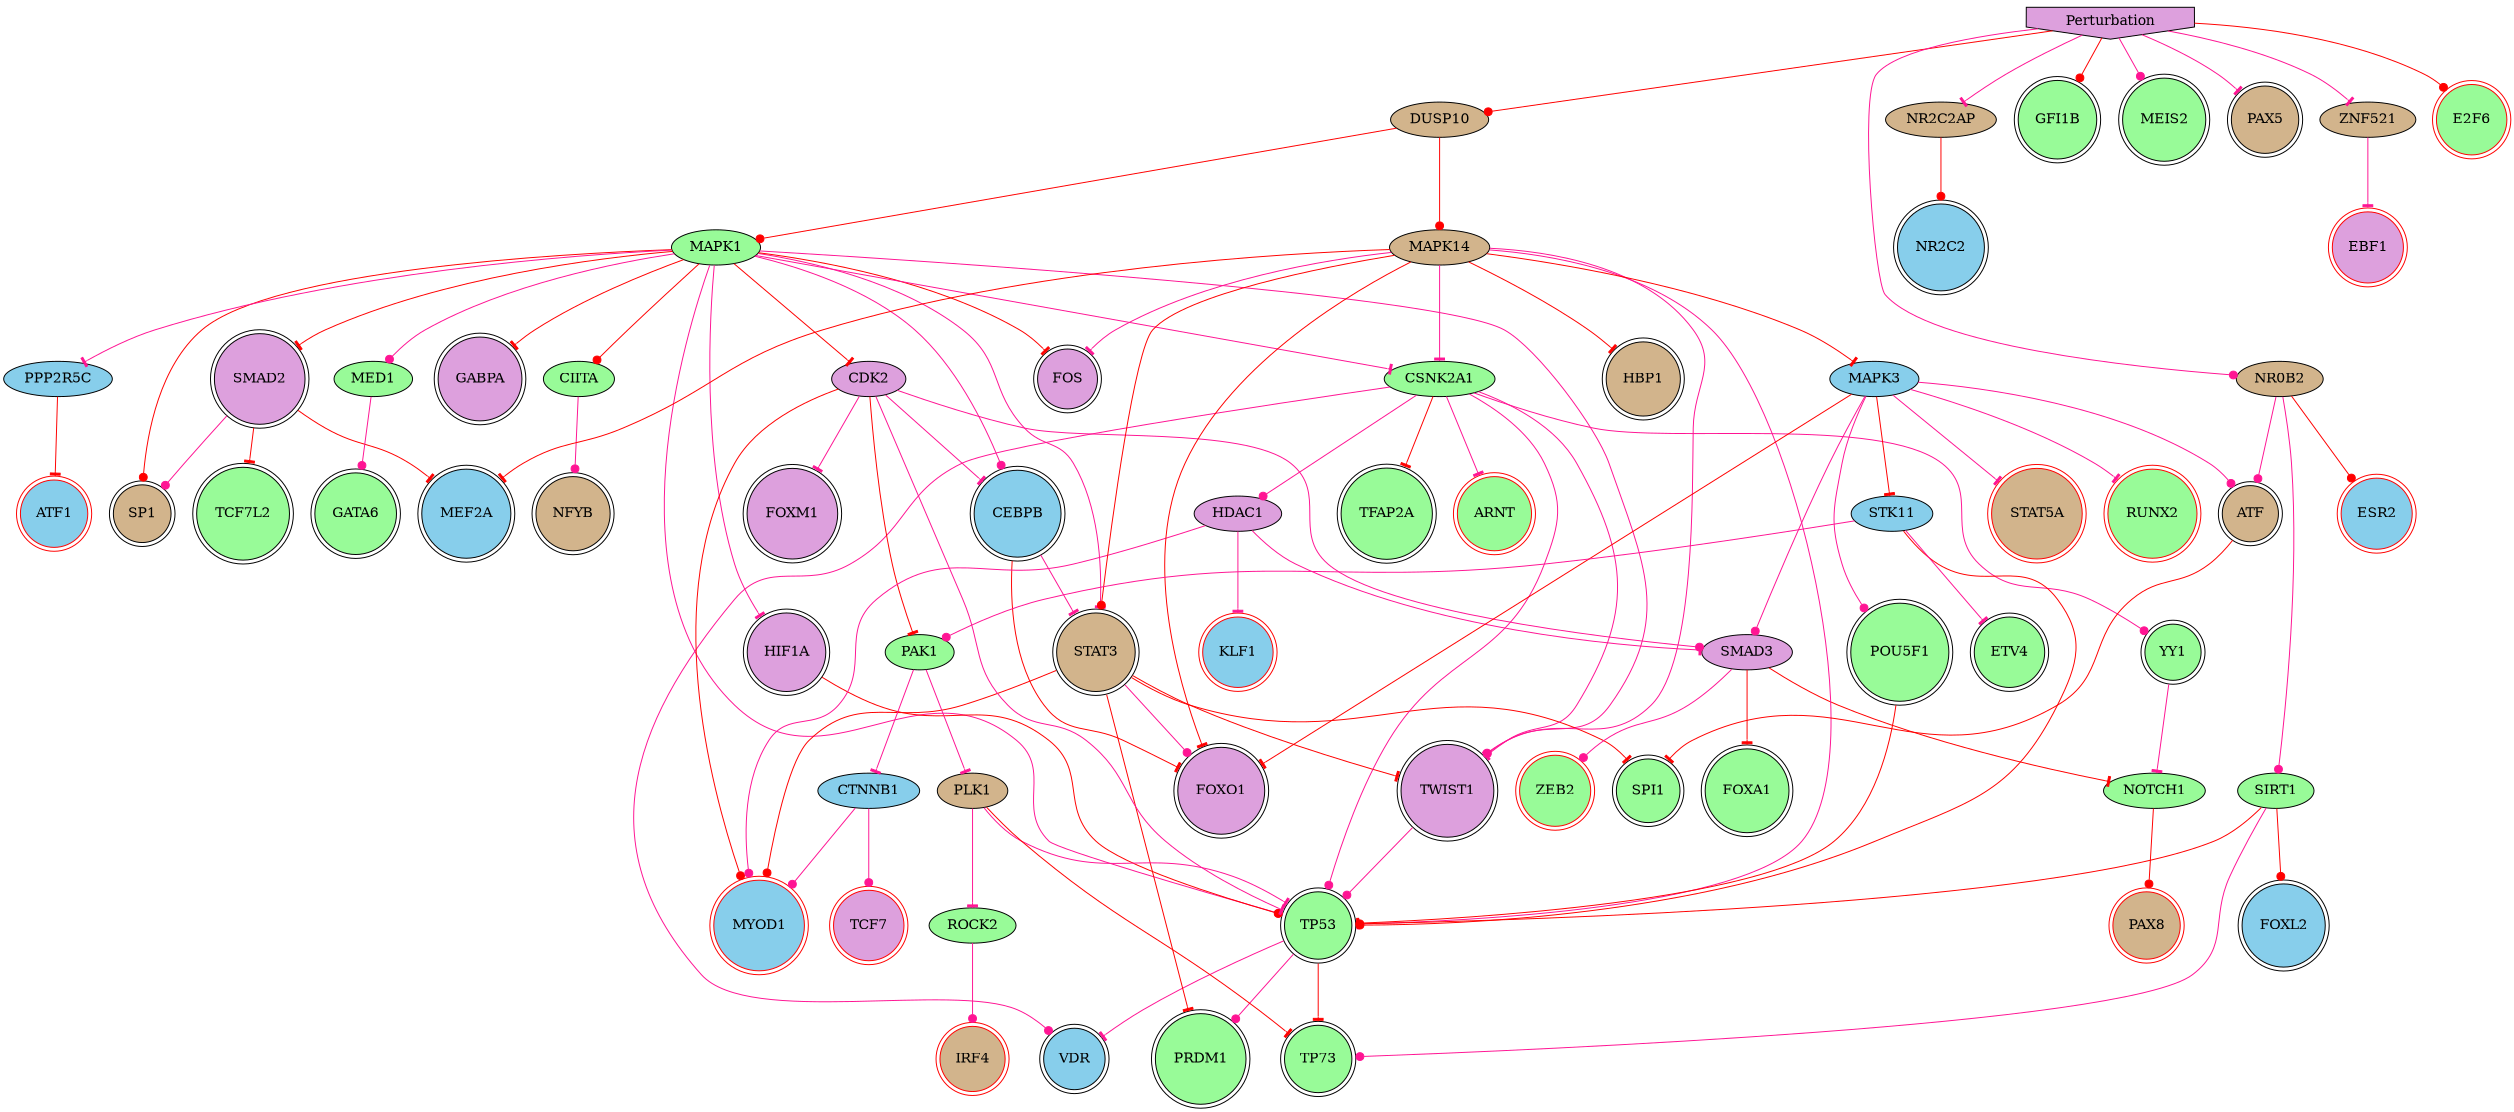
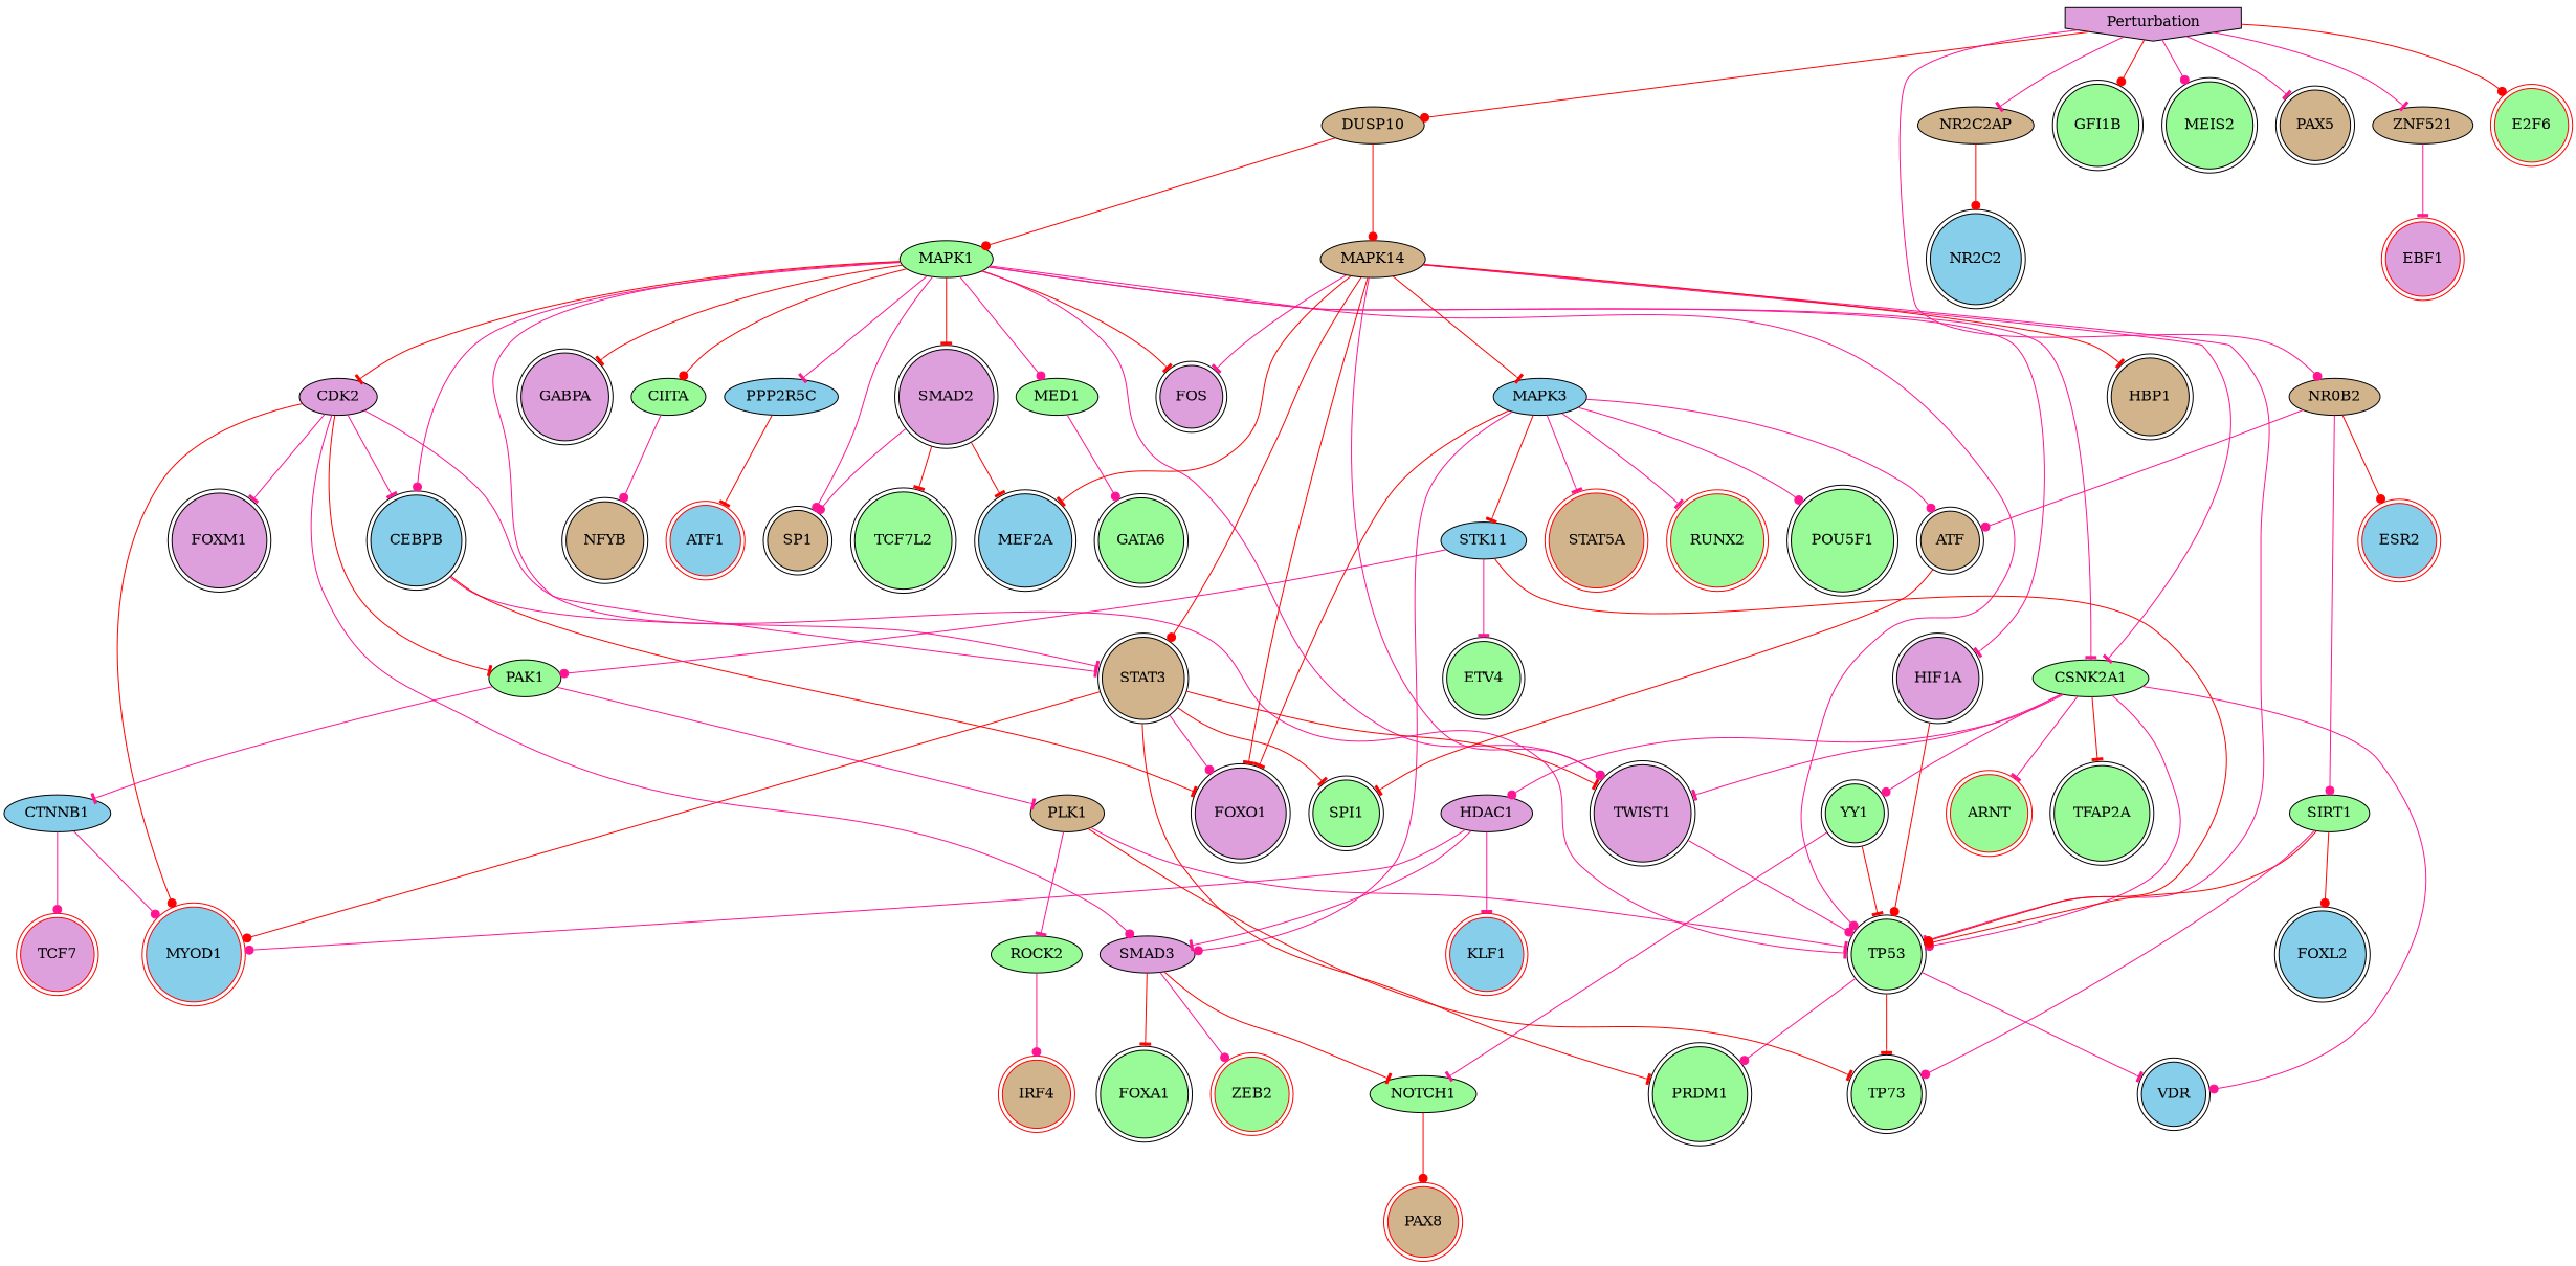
  digraph {
    node [fillcolor=palegreen style=filled color=black shape=doublecircle]
    edge [arrowhead=tee color=deeppink penwidth=1]
    MAPK1 [color="" shape=""]
    GABPA [fillcolor=plum]
    TP53
    HIF1A [fillcolor=plum]
    STAT3 [fillcolor=tan]
    CEBPB [fillcolor=skyblue]
    SMAD2 [fillcolor=plum]
    FOS [fillcolor=plum]
    SP1 [fillcolor=tan]
    CSNK2A1 [color="" shape=""]
    MED1 [color="" shape=""]
    TWIST1 [fillcolor=plum]
    CDK2 [fillcolor=plum color="" shape=""]
    CIITA [color="" shape=""]
    PPP2R5C [fillcolor=skyblue color="" shape=""]
    VDR [fillcolor=skyblue]
    PRDM1
    TP73
    FOXO1 [fillcolor=plum]
    SPI1
    MYOD1 [color=red fillcolor=skyblue]
    TCF7L2
    MEF2A [fillcolor=skyblue]
    TFAP2A
    HDAC1 [fillcolor=plum color="" shape=""]
    YY1
    ARNT [color=red]
    GATA6
    SMAD3 [fillcolor=plum color="" shape=""]
    FOXM1 [fillcolor=plum]
    PAK1 [color="" shape=""]
    NFYB [fillcolor=tan]
    ATF1 [color=red fillcolor=skyblue]
    MAPK14 [fillcolor=tan color="" shape=""]
    MAPK3 [fillcolor=skyblue color="" shape=""]
    HBP1 [fillcolor=tan]
    n37 [fillcolor=tan label=ATF]
    STK11 [fillcolor=skyblue color="" shape=""]
    POU5F1
    STAT5A [color=red fillcolor=tan]
    RUNX2 [color=red]
    SIRT1 [color="" shape=""]
    FOXL2 [fillcolor=skyblue]
    DUSP10 [fillcolor=tan color="" shape=""]
    KLF1 [color=red fillcolor=skyblue]
    NOTCH1 [color="" shape=""]
    FOXA1
    ZEB2 [color=red]
    PLK1 [fillcolor=tan color="" shape=""]
    CTNNB1 [fillcolor=skyblue color="" shape=""]
    ETV4
    PAX8 [color=red fillcolor=tan]
    NR0B2 [fillcolor=tan color="" shape=""]
    ESR2 [color=red fillcolor=skyblue]
    ROCK2 [color="" shape=""]
    IRF4 [color=red fillcolor=tan]
    NR2C2AP [fillcolor=tan color="" shape=""]
    NR2C2 [fillcolor=skyblue]
    Perturbation [fillcolor=plum shape=invhouse]
    GFI1B
    MEIS2
    PAX5 [fillcolor=tan]
    ZNF521 [fillcolor=tan color="" shape=""]
    E2F6 [color=red]
    EBF1 [color=red fillcolor=plum]
    TCF7 [color=red fillcolor=plum]
    MAPK1 -> GABPA [color=red]
    MAPK1 -> TP53 [arrowhead=dot]
    MAPK1 -> HIF1A
    MAPK1 -> STAT3
    MAPK1 -> CEBPB [arrowhead=dot]
    MAPK1 -> SMAD2 [color=red]
    MAPK1 -> FOS [color=red]
-   MAPK1 -> SP1 [arrowhead=dot color=red]
+   MAPK1 -> SP1 [arrowhead=dot]
    MAPK1 -> CSNK2A1
    MAPK1 -> MED1 [arrowhead=dot]
    MAPK1 -> TWIST1 [arrowhead=dot]
    MAPK1 -> CDK2 [color=red]
    MAPK1 -> CIITA [arrowhead=dot color=red]
    MAPK1 -> PPP2R5C
    TP53 -> VDR
    TP53 -> PRDM1 [arrowhead=dot]
    TP53 -> TP73 [color=red]
    HIF1A -> TP53 [arrowhead=dot color=red]
    STAT3 -> TWIST1 [color=red]
    STAT3 -> PRDM1 [color=red]
    STAT3 -> FOXO1 [arrowhead=dot]
    STAT3 -> SPI1 [color=red]
    STAT3 -> MYOD1 [arrowhead=dot color=red]
    CEBPB -> STAT3
    CEBPB -> FOXO1 [color=red]
    SMAD2 -> SP1 [arrowhead=dot]
    SMAD2 -> TCF7L2 [color=red]
    SMAD2 -> MEF2A [color=red]
    CSNK2A1 -> TP53 [arrowhead=dot]
    CSNK2A1 -> TWIST1
    CSNK2A1 -> VDR [arrowhead=dot]
    CSNK2A1 -> TFAP2A [color=red]
    CSNK2A1 -> HDAC1 [arrowhead=dot]
    CSNK2A1 -> YY1 [arrowhead=dot]
    CSNK2A1 -> ARNT
    MED1 -> GATA6 [arrowhead=dot]
    TWIST1 -> TP53 [arrowhead=dot]
    CDK2 -> TP53
    CDK2 -> CEBPB
    CDK2 -> MYOD1 [arrowhead=dot color=red]
    CDK2 -> SMAD3 [arrowhead=dot]
    CDK2 -> FOXM1
    CDK2 -> PAK1 [color=red]
    CIITA -> NFYB [arrowhead=dot]
    PPP2R5C -> ATF1 [color=red]
    HDAC1 -> MYOD1 [arrowhead=dot]
    HDAC1 -> SMAD3
    HDAC1 -> KLF1
-   POU5F1 -> TP53 [color=red]
+   YY1 -> TP53 [color=red]
    YY1 -> NOTCH1
    SMAD3 -> NOTCH1 [color=red]
    SMAD3 -> FOXA1 [color=red]
    SMAD3 -> ZEB2 [arrowhead=dot]
    PAK1 -> PLK1
    PAK1 -> CTNNB1
    MAPK14 -> TP53
    MAPK14 -> STAT3 [arrowhead=dot color=red]
    MAPK14 -> FOS
    MAPK14 -> CSNK2A1
    MAPK14 -> TWIST1 [arrowhead=dot]
    MAPK14 -> FOXO1 [color=red]
    MAPK14 -> MEF2A [color=red]
    MAPK14 -> MAPK3 [color=red]
    MAPK14 -> HBP1 [color=red]
    MAPK3 -> FOXO1 [color=red]
    MAPK3 -> SMAD3 [arrowhead=dot]
    MAPK3 -> n37 [arrowhead=dot]
    MAPK3 -> STK11 [color=red]
    MAPK3 -> POU5F1 [arrowhead=dot]
    MAPK3 -> STAT5A
    MAPK3 -> RUNX2
    n37 -> SPI1 [color=red]
    STK11 -> TP53 [arrowhead=dot color=red]
    STK11 -> PAK1 [arrowhead=dot]
    STK11 -> ETV4
    SIRT1 -> TP53 [arrowhead=dot color=red]
    SIRT1 -> TP73 [arrowhead=dot]
    SIRT1 -> FOXL2 [arrowhead=dot color=red]
    DUSP10 -> MAPK1 [arrowhead=dot color=red]
    DUSP10 -> MAPK14 [arrowhead=dot color=red]
    NOTCH1 -> PAX8 [arrowhead=dot color=red]
    PLK1 -> TP53
    PLK1 -> TP73 [color=red]
    PLK1 -> ROCK2
    CTNNB1 -> MYOD1 [arrowhead=dot]
    CTNNB1 -> TCF7 [arrowhead=dot]
    NR0B2 -> n37 [arrowhead=dot]
    NR0B2 -> SIRT1 [arrowhead=dot]
    NR0B2 -> ESR2 [arrowhead=dot color=red]
    ROCK2 -> IRF4 [arrowhead=dot]
    NR2C2AP -> NR2C2 [arrowhead=dot color=red]
    Perturbation -> DUSP10 [arrowhead=dot color=red]
    Perturbation -> NR0B2 [arrowhead=dot]
    Perturbation -> NR2C2AP
    Perturbation -> GFI1B [arrowhead=dot color=red]
    Perturbation -> MEIS2 [arrowhead=dot]
    Perturbation -> PAX5
    Perturbation -> ZNF521
    Perturbation -> E2F6 [arrowhead=dot color=red]
    ZNF521 -> EBF1
  }
